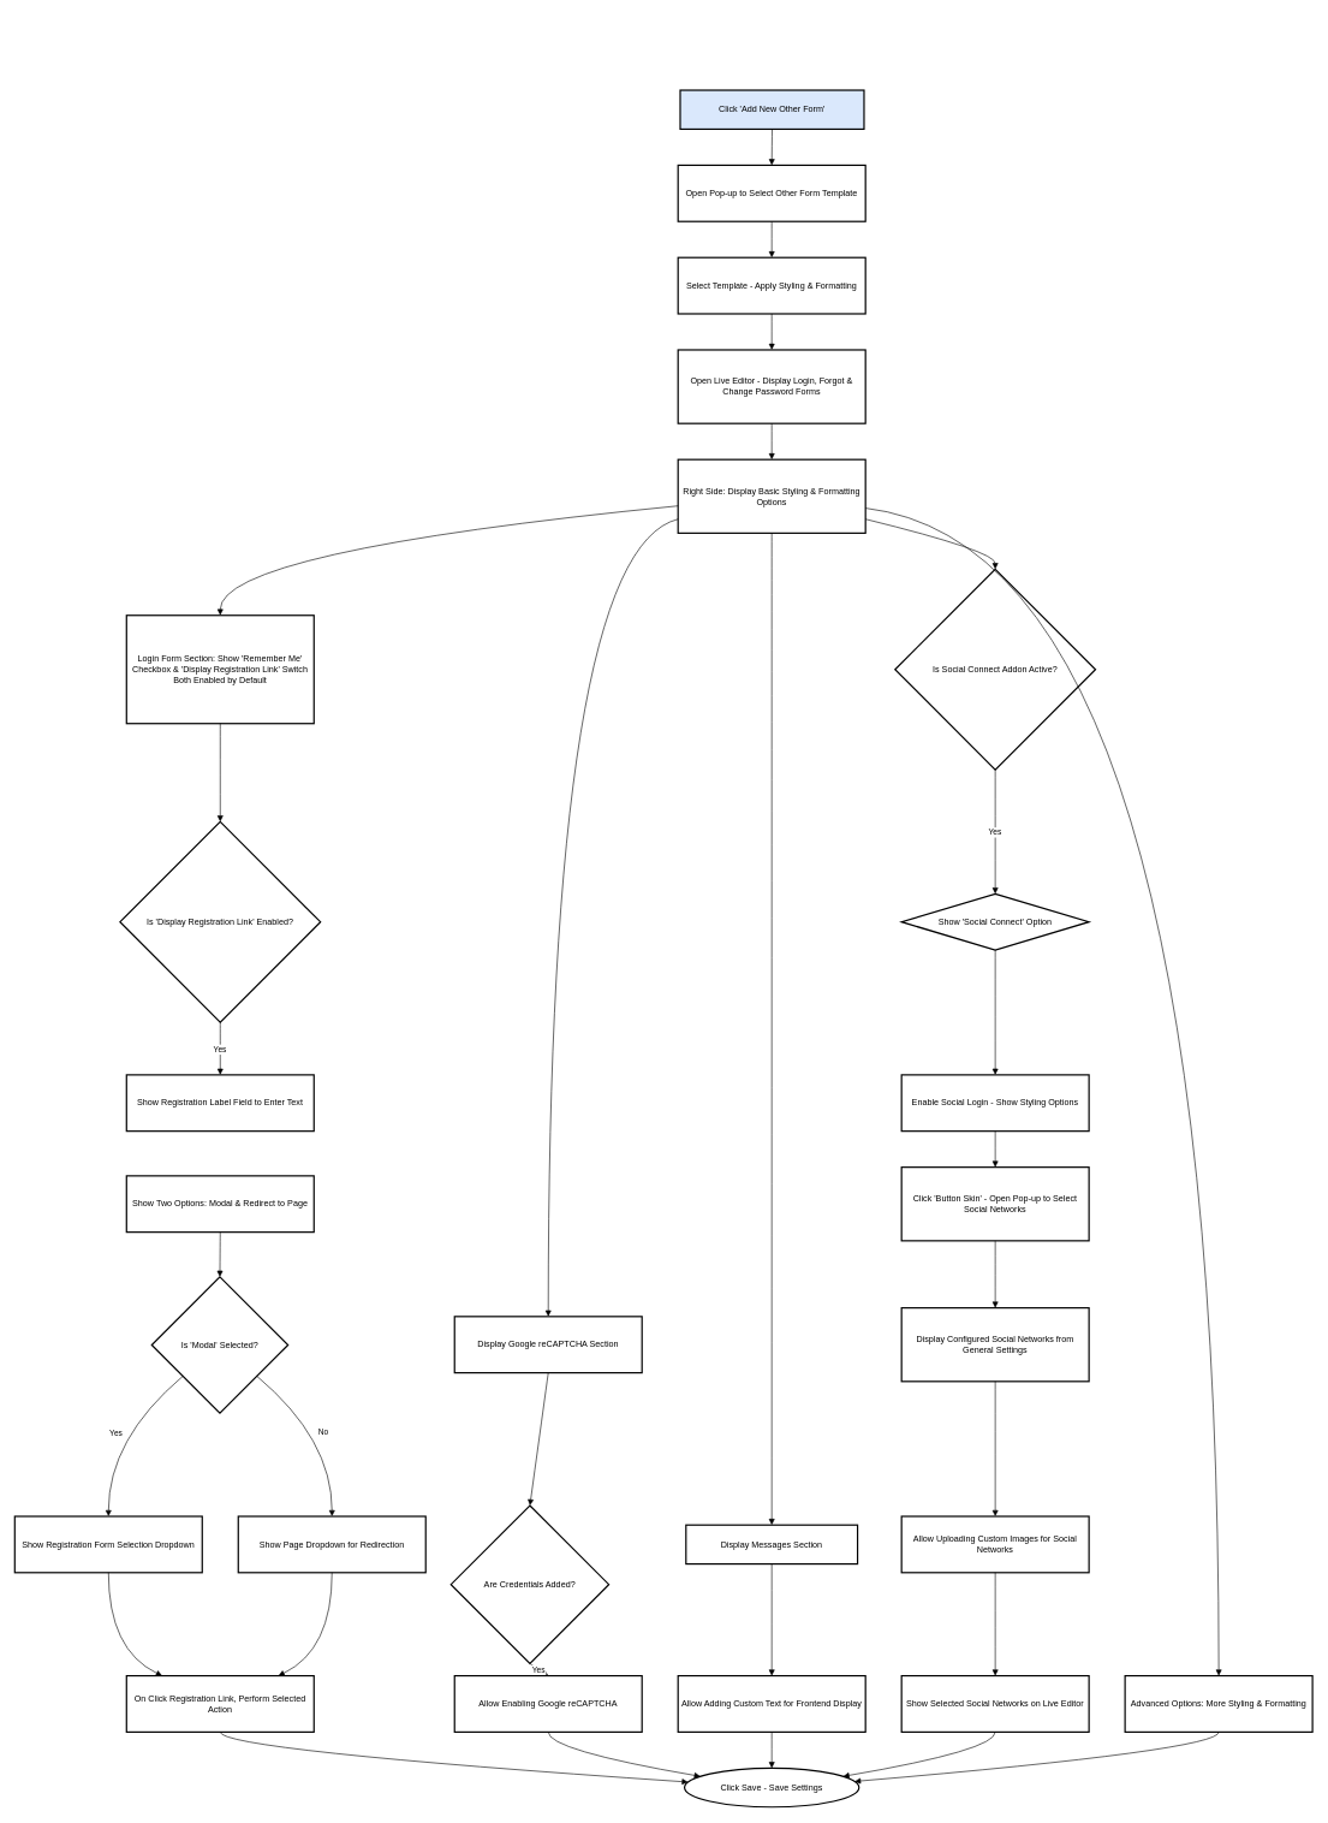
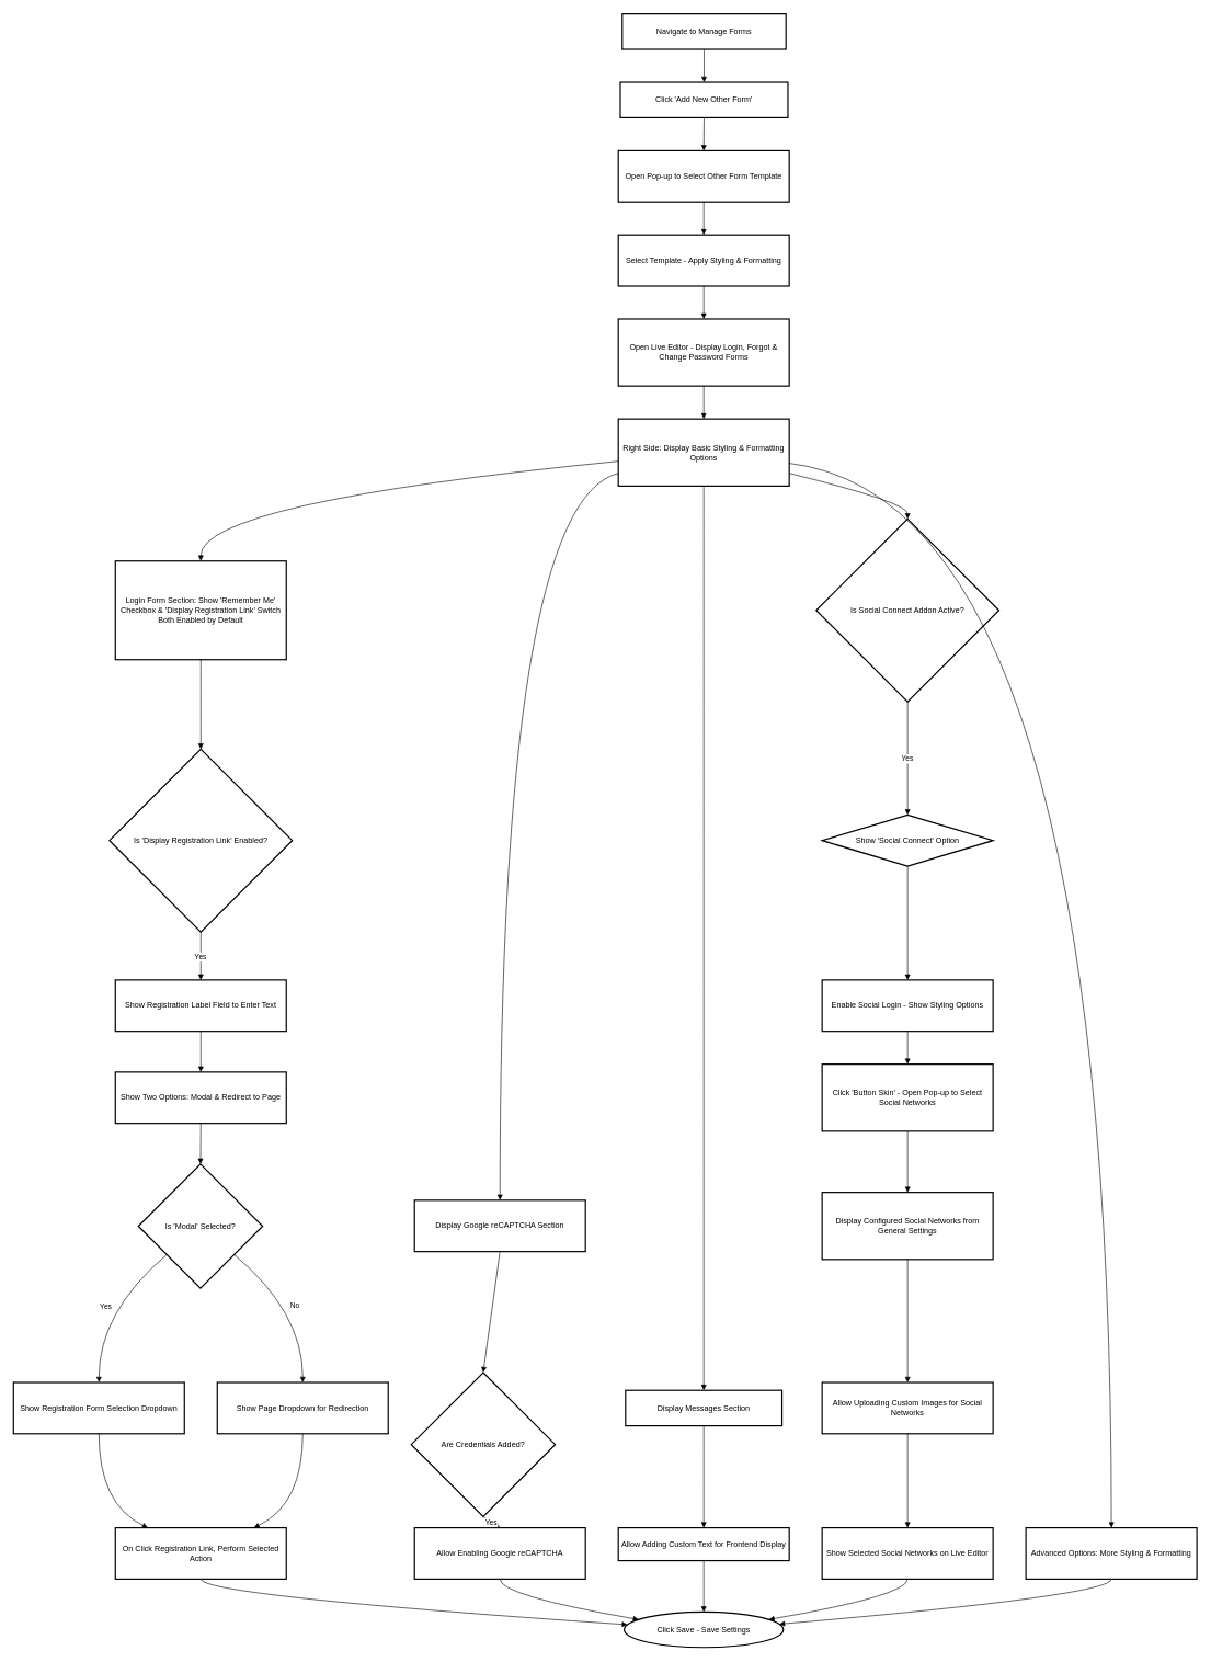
  <mxCell id="0" />
  <mxCell id="1" parent="0" />
- <mxCell id="3" value="Click 'Add New Other Form'" style="whiteSpace=wrap;strokeWidth=2;fillColor=#dae8fc;" vertex="1" parent="1"><mxGeometry x="943" y="124" width="255" height="54" as="geometry" /></mxCell>
+ <mxCell id="2" value="Navigate to Manage Forms" style="whiteSpace=wrap;strokeWidth=2;" vertex="1" parent="1"><mxGeometry x="946" y="20" width="249" height="54" as="geometry" /></mxCell>
+ <mxCell id="3" value="Click 'Add New Other Form'" style="whiteSpace=wrap;strokeWidth=2;" vertex="1" parent="1"><mxGeometry x="943" y="124" width="255" height="54" as="geometry" /></mxCell>
  <mxCell id="4" value="Open Pop-up to Select Other Form Template" style="whiteSpace=wrap;strokeWidth=2;" vertex="1" parent="1"><mxGeometry x="940" y="228" width="260" height="78" as="geometry" /></mxCell>
  <mxCell id="5" value="Select Template - Apply Styling &amp; Formatting" style="whiteSpace=wrap;strokeWidth=2;" vertex="1" parent="1"><mxGeometry x="940" y="356" width="260" height="78" as="geometry" /></mxCell>
  <mxCell id="6" value="Open Live Editor - Display Login, Forgot &amp; Change Password Forms" style="whiteSpace=wrap;strokeWidth=2;" vertex="1" parent="1"><mxGeometry x="940" y="484" width="260" height="102" as="geometry" /></mxCell>
  <mxCell id="7" value="Right Side: Display Basic Styling &amp; Formatting Options" style="whiteSpace=wrap;strokeWidth=2;" vertex="1" parent="1"><mxGeometry x="940" y="636" width="260" height="102" as="geometry" /></mxCell>
  <mxCell id="8" value="Login Form Section: Show 'Remember Me' Checkbox &amp; 'Display Registration Link' Switch Both Enabled by Default" style="whiteSpace=wrap;strokeWidth=2;" vertex="1" parent="1"><mxGeometry x="175" y="852" width="260" height="150" as="geometry" /></mxCell>
  <mxCell id="9" value="Is 'Display Registration Link' Enabled?" style="rhombus;strokeWidth=2;whiteSpace=wrap;" vertex="1" parent="1"><mxGeometry x="166" y="1138" width="278" height="278" as="geometry" /></mxCell>
  <mxCell id="10" value="Show Registration Label Field to Enter Text" style="whiteSpace=wrap;strokeWidth=2;" vertex="1" parent="1"><mxGeometry x="175" y="1489" width="260" height="78" as="geometry" /></mxCell>
  <mxCell id="11" value="Show Two Options: Modal &amp; Redirect to Page" style="whiteSpace=wrap;strokeWidth=2;" vertex="1" parent="1"><mxGeometry x="175" y="1629" width="260" height="78" as="geometry" /></mxCell>
  <mxCell id="12" value="Is 'Modal' Selected?" style="rhombus;strokeWidth=2;whiteSpace=wrap;" vertex="1" parent="1"><mxGeometry x="210" y="1769" width="189" height="189" as="geometry" /></mxCell>
  <mxCell id="13" value="Show Registration Form Selection Dropdown" style="whiteSpace=wrap;strokeWidth=2;" vertex="1" parent="1"><mxGeometry x="20" y="2101" width="260" height="78" as="geometry" /></mxCell>
  <mxCell id="14" value="Show Page Dropdown for Redirection" style="whiteSpace=wrap;strokeWidth=2;" vertex="1" parent="1"><mxGeometry x="330" y="2101" width="260" height="78" as="geometry" /></mxCell>
  <mxCell id="15" value="On Click Registration Link, Perform Selected Action" style="whiteSpace=wrap;strokeWidth=2;" vertex="1" parent="1"><mxGeometry x="175" y="2322" width="260" height="78" as="geometry" /></mxCell>
  <mxCell id="16" value="Click Save - Save Settings" style="ellipse;whiteSpace=wrap;strokeWidth=2;" vertex="1" parent="1"><mxGeometry x="949" y="2450" width="242" height="54" as="geometry" /></mxCell>
  <mxCell id="17" value="Display Google reCAPTCHA Section" style="whiteSpace=wrap;strokeWidth=2;" vertex="1" parent="1"><mxGeometry x="630" y="1824" width="260" height="78" as="geometry" /></mxCell>
  <mxCell id="18" value="Are Credentials Added?" style="rhombus;strokeWidth=2;whiteSpace=wrap;" vertex="1" parent="1"><mxGeometry x="625" y="2086" width="219" height="219" as="geometry" /></mxCell>
  <mxCell id="19" value="Allow Enabling Google reCAPTCHA" style="whiteSpace=wrap;strokeWidth=2;" vertex="1" parent="1"><mxGeometry x="630" y="2322" width="260" height="78" as="geometry" /></mxCell>
  <mxCell id="20" value="Display Messages Section" style="whiteSpace=wrap;strokeWidth=2;" vertex="1" parent="1"><mxGeometry x="951" y="2113" width="238" height="54" as="geometry" /></mxCell>
- <mxCell id="21" value="Allow Adding Custom Text for Frontend Display" style="whiteSpace=wrap;strokeWidth=2;" vertex="1" parent="1"><mxGeometry x="940" y="2322" width="260" height="78" as="geometry" /></mxCell>
+ <mxCell id="21" value="Allow Adding Custom Text for Frontend Display" style="whiteSpace=wrap;strokeWidth=2;" vertex="1" parent="1"><mxGeometry x="940" y="2322" width="260" height="50" as="geometry" /></mxCell>
  <mxCell id="22" value="Is Social Connect Addon Active?" style="rhombus;strokeWidth=2;whiteSpace=wrap;" vertex="1" parent="1"><mxGeometry x="1241" y="788" width="278" height="278" as="geometry" /></mxCell>
  <mxCell id="23" value="Show 'Social Connect' Option" style="rhombus;whiteSpace=wrap;strokeWidth=2;" vertex="1" parent="1"><mxGeometry x="1250" y="1238" width="260" height="78" as="geometry" /></mxCell>
  <mxCell id="24" value="Enable Social Login - Show Styling Options" style="whiteSpace=wrap;strokeWidth=2;" vertex="1" parent="1"><mxGeometry x="1250" y="1489" width="260" height="78" as="geometry" /></mxCell>
  <mxCell id="25" value="Click 'Button Skin' - Open Pop-up to Select Social Networks" style="whiteSpace=wrap;strokeWidth=2;" vertex="1" parent="1"><mxGeometry x="1250" y="1617" width="260" height="102" as="geometry" /></mxCell>
  <mxCell id="26" value="Display Configured Social Networks from General Settings" style="whiteSpace=wrap;strokeWidth=2;" vertex="1" parent="1"><mxGeometry x="1250" y="1812" width="260" height="102" as="geometry" /></mxCell>
  <mxCell id="27" value="Allow Uploading Custom Images for Social Networks" style="whiteSpace=wrap;strokeWidth=2;" vertex="1" parent="1"><mxGeometry x="1250" y="2101" width="260" height="78" as="geometry" /></mxCell>
  <mxCell id="28" value="Show Selected Social Networks on Live Editor" style="whiteSpace=wrap;strokeWidth=2;" vertex="1" parent="1"><mxGeometry x="1250" y="2322" width="260" height="78" as="geometry" /></mxCell>
  <mxCell id="29" value="Advanced Options: More Styling &amp; Formatting" style="whiteSpace=wrap;strokeWidth=2;" vertex="1" parent="1"><mxGeometry x="1560" y="2322" width="260" height="78" as="geometry" /></mxCell>
+ <mxCell id="30" value="" style="curved=1;startArrow=none;endArrow=block;exitX=0.5;exitY=1;entryX=0.5;entryY=0;rounded=0;" edge="1" parent="1" source="2" target="3"><mxGeometry relative="1" as="geometry"><Array as="points" /></mxGeometry></mxCell>
  <mxCell id="31" value="" style="curved=1;startArrow=none;endArrow=block;exitX=0.5;exitY=1;entryX=0.5;entryY=0;rounded=0;" edge="1" parent="1" source="3" target="4"><mxGeometry relative="1" as="geometry"><Array as="points" /></mxGeometry></mxCell>
  <mxCell id="32" value="" style="curved=1;startArrow=none;endArrow=block;exitX=0.5;exitY=1;entryX=0.5;entryY=0;rounded=0;" edge="1" parent="1" source="4" target="5"><mxGeometry relative="1" as="geometry"><Array as="points" /></mxGeometry></mxCell>
  <mxCell id="33" value="" style="curved=1;startArrow=none;endArrow=block;exitX=0.5;exitY=1;entryX=0.5;entryY=0;rounded=0;" edge="1" parent="1" source="5" target="6"><mxGeometry relative="1" as="geometry"><Array as="points" /></mxGeometry></mxCell>
  <mxCell id="34" value="" style="curved=1;startArrow=none;endArrow=block;exitX=0.5;exitY=1;entryX=0.5;entryY=0;rounded=0;" edge="1" parent="1" source="6" target="7"><mxGeometry relative="1" as="geometry"><Array as="points" /></mxGeometry></mxCell>
  <mxCell id="35" value="" style="curved=1;startArrow=none;endArrow=block;exitX=0;exitY=0.63;entryX=0.5;entryY=0;rounded=0;" edge="1" parent="1" source="7" target="8"><mxGeometry relative="1" as="geometry"><Array as="points"><mxPoint x="305" y="763" /></Array></mxGeometry></mxCell>
  <mxCell id="36" value="" style="curved=1;startArrow=none;endArrow=block;exitX=0.5;exitY=1;entryX=0.5;entryY=0;rounded=0;" edge="1" parent="1" source="8" target="9"><mxGeometry relative="1" as="geometry"><Array as="points" /></mxGeometry></mxCell>
  <mxCell id="37" value="Yes" style="curved=1;startArrow=none;endArrow=block;exitX=0.5;exitY=1;entryX=0.5;entryY=0;rounded=0;" edge="1" parent="1" source="9" target="10"><mxGeometry relative="1" as="geometry"><Array as="points" /></mxGeometry></mxCell>
+ <mxCell id="38" value="" style="curved=1;startArrow=none;endArrow=block;exitX=0.5;exitY=1;entryX=0.5;entryY=0;rounded=0;" edge="1" parent="1" source="10" target="11"><mxGeometry relative="1" as="geometry"><Array as="points" /></mxGeometry></mxCell>
  <mxCell id="39" value="" style="curved=1;startArrow=none;endArrow=block;exitX=0.5;exitY=1;entryX=0.5;entryY=0;rounded=0;" edge="1" parent="1" source="11" target="12"><mxGeometry relative="1" as="geometry"><Array as="points" /></mxGeometry></mxCell>
  <mxCell id="40" value="Yes" style="curved=1;startArrow=none;endArrow=block;exitX=0;exitY=0.92;entryX=0.5;entryY=0;rounded=0;" edge="1" parent="1" source="12" target="13"><mxGeometry relative="1" as="geometry"><Array as="points"><mxPoint x="150" y="1994" /></Array></mxGeometry></mxCell>
  <mxCell id="41" value="No" style="curved=1;startArrow=none;endArrow=block;exitX=1;exitY=0.92;entryX=0.5;entryY=0;rounded=0;" edge="1" parent="1" source="12" target="14"><mxGeometry relative="1" as="geometry"><Array as="points"><mxPoint x="460" y="1994" /></Array></mxGeometry></mxCell>
  <mxCell id="42" value="" style="curved=1;startArrow=none;endArrow=block;exitX=0.5;exitY=1;entryX=0.19;entryY=0;rounded=0;" edge="1" parent="1" source="13" target="15"><mxGeometry relative="1" as="geometry"><Array as="points"><mxPoint x="150" y="2286" /></Array></mxGeometry></mxCell>
  <mxCell id="43" value="" style="curved=1;startArrow=none;endArrow=block;exitX=0.5;exitY=1;entryX=0.81;entryY=0;rounded=0;" edge="1" parent="1" source="14" target="15"><mxGeometry relative="1" as="geometry"><Array as="points"><mxPoint x="460" y="2286" /></Array></mxGeometry></mxCell>
  <mxCell id="44" value="" style="curved=1;startArrow=none;endArrow=block;exitX=0.5;exitY=1;entryX=0;entryY=0.35;rounded=0;" edge="1" parent="1" source="15" target="16"><mxGeometry relative="1" as="geometry"><Array as="points"><mxPoint x="305" y="2425" /></Array></mxGeometry></mxCell>
  <mxCell id="45" value="" style="curved=1;startArrow=none;endArrow=block;exitX=0;exitY=0.81;entryX=0.5;entryY=0.01;rounded=0;" edge="1" parent="1" source="7" target="17"><mxGeometry relative="1" as="geometry"><Array as="points"><mxPoint x="760" y="763" /></Array></mxGeometry></mxCell>
  <mxCell id="46" value="" style="curved=1;startArrow=none;endArrow=block;exitX=0.5;exitY=1.01;entryX=0.5;entryY=0;rounded=0;" edge="1" parent="1" source="17" target="18"><mxGeometry relative="1" as="geometry"><Array as="points" /></mxGeometry></mxCell>
  <mxCell id="47" value="Yes" style="curved=1;startArrow=none;endArrow=block;exitX=0.5;exitY=1;entryX=0.5;entryY=0;rounded=0;" edge="1" parent="1" source="18" target="19"><mxGeometry relative="1" as="geometry"><Array as="points" /></mxGeometry></mxCell>
  <mxCell id="48" value="" style="curved=1;startArrow=none;endArrow=block;exitX=0.5;exitY=1;entryX=0;entryY=0.13;rounded=0;" edge="1" parent="1" source="19" target="16"><mxGeometry relative="1" as="geometry"><Array as="points"><mxPoint x="760" y="2425" /></Array></mxGeometry></mxCell>
  <mxCell id="49" value="" style="curved=1;startArrow=none;endArrow=block;exitX=0.5;exitY=1;entryX=0.5;entryY=0;rounded=0;" edge="1" parent="1" source="7" target="20"><mxGeometry relative="1" as="geometry"><Array as="points" /></mxGeometry></mxCell>
  <mxCell id="50" value="" style="curved=1;startArrow=none;endArrow=block;exitX=0.5;exitY=1;entryX=0.5;entryY=0;rounded=0;" edge="1" parent="1" source="20" target="21"><mxGeometry relative="1" as="geometry"><Array as="points" /></mxGeometry></mxCell>
  <mxCell id="51" value="" style="curved=1;startArrow=none;endArrow=block;exitX=0.5;exitY=1;entryX=0.5;entryY=0;rounded=0;" edge="1" parent="1" source="21" target="16"><mxGeometry relative="1" as="geometry"><Array as="points" /></mxGeometry></mxCell>
  <mxCell id="52" value="" style="curved=1;startArrow=none;endArrow=block;exitX=1;exitY=0.81;entryX=0.5;entryY=0;rounded=0;" edge="1" parent="1" source="7" target="22"><mxGeometry relative="1" as="geometry"><Array as="points"><mxPoint x="1380" y="763" /></Array></mxGeometry></mxCell>
  <mxCell id="53" value="Yes" style="curved=1;startArrow=none;endArrow=block;exitX=0.5;exitY=1;entryX=0.5;entryY=0.01;rounded=0;" edge="1" parent="1" source="22" target="23"><mxGeometry relative="1" as="geometry"><Array as="points" /></mxGeometry></mxCell>
  <mxCell id="54" value="" style="curved=1;startArrow=none;endArrow=block;exitX=0.5;exitY=1.01;entryX=0.5;entryY=0;rounded=0;" edge="1" parent="1" source="23" target="24"><mxGeometry relative="1" as="geometry"><Array as="points" /></mxGeometry></mxCell>
  <mxCell id="55" value="" style="curved=1;startArrow=none;endArrow=block;exitX=0.5;exitY=1;entryX=0.5;entryY=0;rounded=0;" edge="1" parent="1" source="24" target="25"><mxGeometry relative="1" as="geometry"><Array as="points" /></mxGeometry></mxCell>
  <mxCell id="56" value="" style="curved=1;startArrow=none;endArrow=block;exitX=0.5;exitY=1;entryX=0.5;entryY=0;rounded=0;" edge="1" parent="1" source="25" target="26"><mxGeometry relative="1" as="geometry"><Array as="points" /></mxGeometry></mxCell>
  <mxCell id="57" value="" style="curved=1;startArrow=none;endArrow=block;exitX=0.5;exitY=1;entryX=0.5;entryY=0;rounded=0;" edge="1" parent="1" source="26" target="27"><mxGeometry relative="1" as="geometry"><Array as="points" /></mxGeometry></mxCell>
  <mxCell id="58" value="" style="curved=1;startArrow=none;endArrow=block;exitX=0.5;exitY=1;entryX=0.5;entryY=0;rounded=0;" edge="1" parent="1" source="27" target="28"><mxGeometry relative="1" as="geometry"><Array as="points" /></mxGeometry></mxCell>
  <mxCell id="59" value="" style="curved=1;startArrow=none;endArrow=block;exitX=0.5;exitY=1;entryX=1;entryY=0.13;rounded=0;" edge="1" parent="1" source="28" target="16"><mxGeometry relative="1" as="geometry"><Array as="points"><mxPoint x="1380" y="2425" /></Array></mxGeometry></mxCell>
  <mxCell id="60" value="" style="curved=1;startArrow=none;endArrow=block;exitX=1;exitY=0.66;entryX=0.5;entryY=0;rounded=0;" edge="1" parent="1" source="7" target="29"><mxGeometry relative="1" as="geometry"><Array as="points"><mxPoint x="1690" y="763" /></Array></mxGeometry></mxCell>
  <mxCell id="61" value="" style="curved=1;startArrow=none;endArrow=block;exitX=0.5;exitY=1;entryX=1;entryY=0.32;rounded=0;" edge="1" parent="1" source="29" target="16"><mxGeometry relative="1" as="geometry"><Array as="points"><mxPoint x="1690" y="2425" /></Array></mxGeometry></mxCell>
